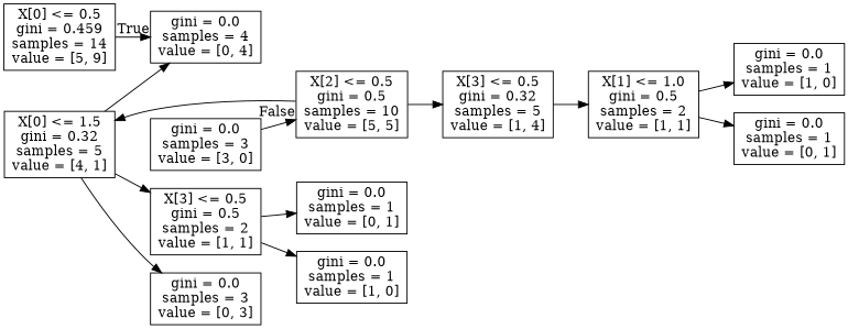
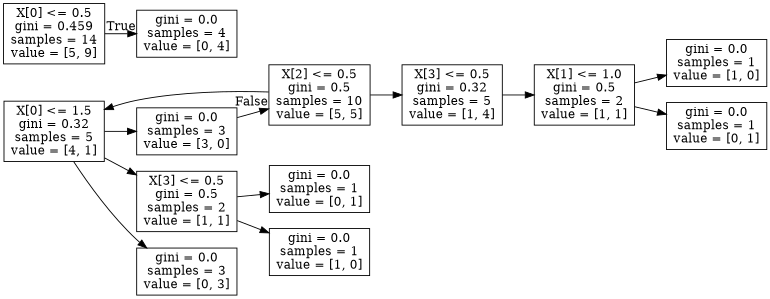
  digraph {
    rankdir=LR
    node [shape=box]
    n1 [label="X[0] <= 0.5\ngini = 0.459\nsamples = 14\nvalue = [5, 9]"]
    n2 [label="gini = 0.0\nsamples = 4\nvalue = [0, 4]"]
    n3 [label="X[2] <= 0.5\ngini = 0.5\nsamples = 10\nvalue = [5, 5]"]
    n4 [label="X[0] <= 1.5\ngini = 0.32\nsamples = 5\nvalue = [4, 1]"]
    n5 [label="X[3] <= 0.5\ngini = 0.32\nsamples = 5\nvalue = [1, 4]"]
    n6 [label="X[3] <= 0.5\ngini = 0.5\nsamples = 2\nvalue = [1, 1]"]
    n7 [label="gini = 0.0\nsamples = 3\nvalue = [3, 0]"]
    n8 [label="gini = 0.0\nsamples = 3\nvalue = [0, 3]"]
    n9 [label="X[1] <= 1.0\ngini = 0.5\nsamples = 2\nvalue = [1, 1]"]
    n10 [label="gini = 0.0\nsamples = 1\nvalue = [0, 1]"]
    n11 [label="gini = 0.0\nsamples = 1\nvalue = [1, 0]"]
    n12 [label="gini = 0.0\nsamples = 1\nvalue = [1, 0]"]
    n13 [label="gini = 0.0\nsamples = 1\nvalue = [0, 1]"]
    n1 -> n2 [headlabel=True labelangle=45 labeldistance=2.5]
    n3 -> n4
    n3 -> n5
    n4 -> n6
-   n4 -> n2
+   n4 -> n7
    n4 -> n8
    n5 -> n9
    n6 -> n10
    n6 -> n11
    n7 -> n3 [headlabel=False labelangle=-45 labeldistance=2.5]
    n9 -> n12
    n9 -> n13
  }
